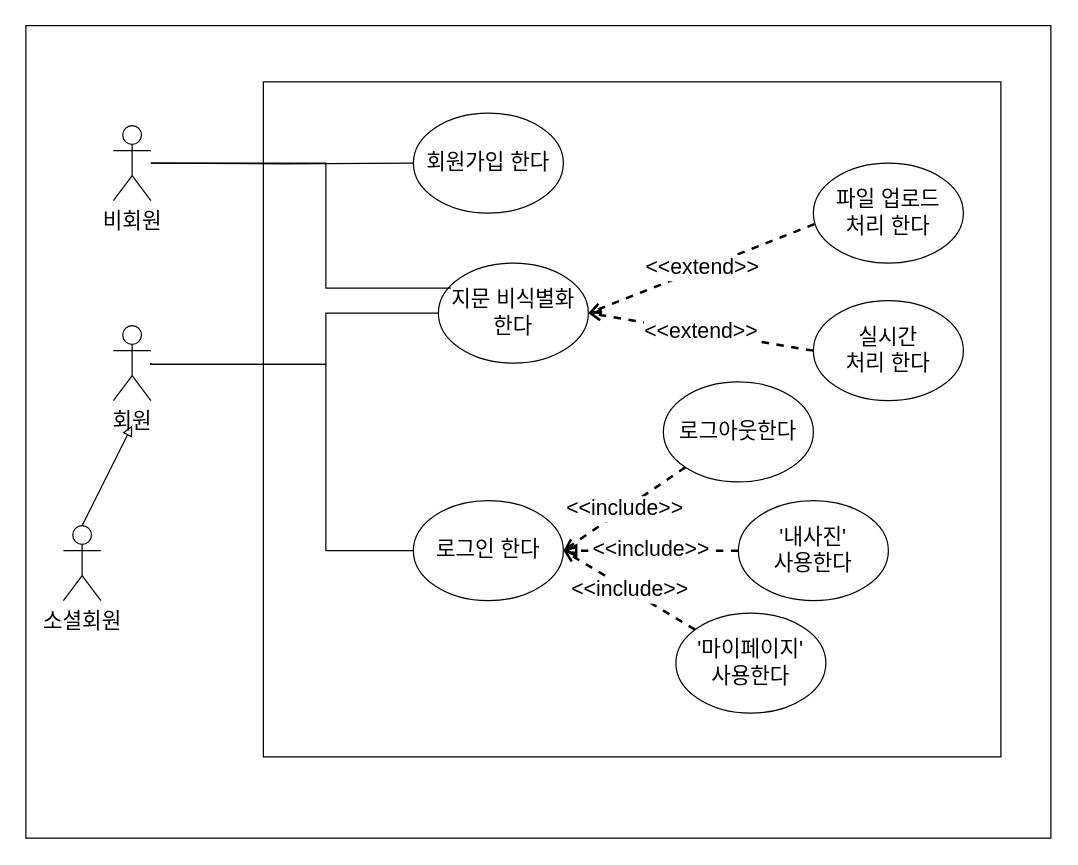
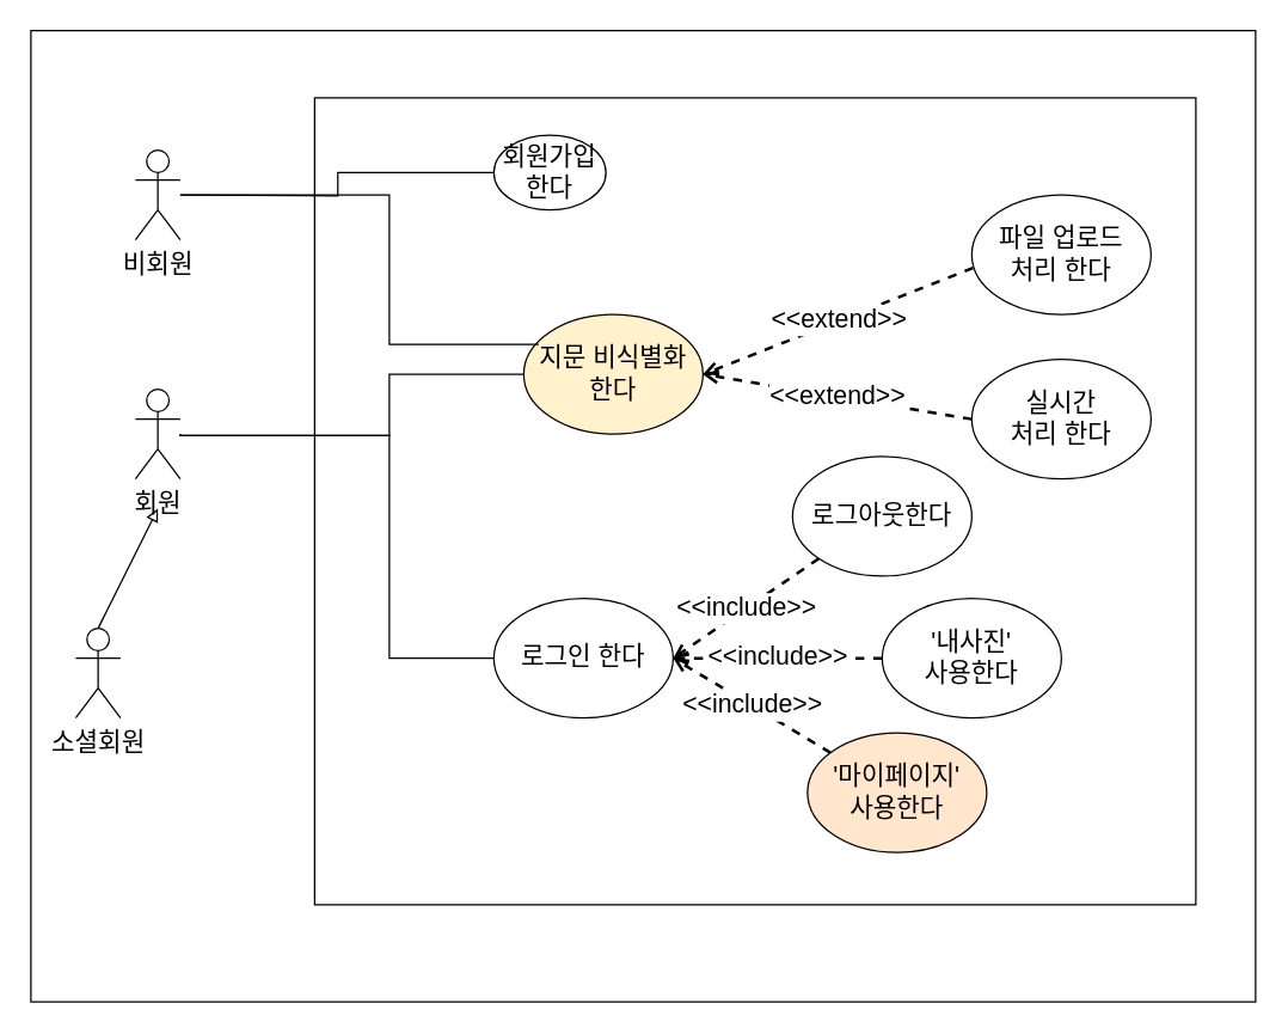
  <mxCell id="0" />
  <mxCell id="1" parent="0" />
  <mxCell id="2" value="" style="rounded=0;whiteSpace=wrap;html=1;fontSize=17;" parent="1" vertex="1"><mxGeometry x="20" width="820" height="650" as="geometry" y="20" /></mxCell>
  <mxCell id="3" value="" style="rounded=0;whiteSpace=wrap;html=1;fontSize=17;" parent="1" vertex="1"><mxGeometry x="210" y="65" width="590" height="540" as="geometry" /></mxCell>
  <mxCell id="4" style="edgeStyle=orthogonalEdgeStyle;rounded=0;orthogonalLoop=1;jettySize=auto;html=1;endArrow=none;endFill=0;fontSize=17;" parent="1" target="9" edge="1"><mxGeometry relative="1" as="geometry"><mxPoint x="120" y="130" as="sourcePoint" /></mxGeometry></mxCell>
  <mxCell id="5" value="비회원" style="shape=umlActor;verticalLabelPosition=bottom;verticalAlign=top;html=1;outlineConnect=0;fontSize=17;" parent="1" vertex="1"><mxGeometry x="90" y="100" width="30" height="60" as="geometry" /></mxCell>
  <mxCell id="6" value="로그인 한다" style="ellipse;whiteSpace=wrap;html=1;fontSize=17;" parent="1" vertex="1"><mxGeometry x="330" y="400" width="120" height="80" as="geometry" /></mxCell>
  <mxCell id="7" style="edgeStyle=orthogonalEdgeStyle;rounded=0;orthogonalLoop=1;jettySize=auto;html=1;horizontal=1;endArrow=none;endFill=0;fontSize=17;entryX=0;entryY=0.5;entryDx=0;entryDy=0;" parent="1" target="14" edge="1"><mxGeometry relative="1" as="geometry"><mxPoint x="120" y="290" as="sourcePoint" /><Array as="points"><mxPoint x="120" y="291" /><mxPoint x="260" y="291" /><mxPoint x="260" y="250" /></Array></mxGeometry></mxCell>
  <mxCell id="8" value="회원" style="shape=umlActor;verticalLabelPosition=bottom;verticalAlign=top;html=1;outlineConnect=0;fontSize=17;" parent="1" vertex="1"><mxGeometry x="90" y="260" width="30" height="60" as="geometry" /></mxCell>
- <mxCell id="9" value="회원가입 한다" style="ellipse;whiteSpace=wrap;html=1;fontSize=17;" parent="1" vertex="1"><mxGeometry x="330" y="90" width="120" height="80" as="geometry" /></mxCell>
- <mxCell id="10" value="'마이페이지'&lt;br&gt;사용한다" style="ellipse;whiteSpace=wrap;html=1;fontSize=17;" parent="1" vertex="1"><mxGeometry x="540" y="490" width="120" height="80" as="geometry" /></mxCell>
+ <mxCell id="9" value="회원가입 한다" style="ellipse;whiteSpace=wrap;html=1;fontSize=17;" parent="1" vertex="1"><mxGeometry x="330" y="90" width="75" height="50" as="geometry" /></mxCell>
+ <mxCell id="10" value="'마이페이지'&lt;br&gt;사용한다" style="ellipse;whiteSpace=wrap;html=1;fontSize=17;fillColor=#ffe6cc;" parent="1" vertex="1"><mxGeometry x="540" y="490" width="120" height="80" as="geometry" /></mxCell>
  <mxCell id="11" value="'내사진'&lt;br&gt;사용한다" style="ellipse;whiteSpace=wrap;html=1;fontSize=17;" parent="1" vertex="1"><mxGeometry x="590" y="400" width="120" height="80" as="geometry" /></mxCell>
  <mxCell id="12" value="파일 업로드&lt;br&gt;처리 한다" style="ellipse;whiteSpace=wrap;html=1;fontSize=17;" parent="1" vertex="1"><mxGeometry x="650" y="130" width="120" height="80" as="geometry" /></mxCell>
  <mxCell id="13" value="실시간&lt;br&gt;처리 한다" style="ellipse;whiteSpace=wrap;html=1;fontSize=17;" parent="1" vertex="1"><mxGeometry x="650" y="240" width="120" height="80" as="geometry" /></mxCell>
- <mxCell id="14" value="지문 비식별화&lt;br&gt;한다" style="ellipse;whiteSpace=wrap;html=1;fontSize=17;" parent="1" vertex="1"><mxGeometry x="350" y="210" width="120" height="80" as="geometry" /></mxCell>
+ <mxCell id="14" value="지문 비식별화&lt;br&gt;한다" style="ellipse;whiteSpace=wrap;html=1;fontSize=17;fillColor=#fff2cc;" parent="1" vertex="1"><mxGeometry x="350" y="210" width="120" height="80" as="geometry" /></mxCell>
  <mxCell id="15" value="소셜회원" style="shape=umlActor;verticalLabelPosition=bottom;verticalAlign=top;html=1;outlineConnect=0;fontSize=17;" parent="1" vertex="1"><mxGeometry x="50" y="420" width="30" height="60" as="geometry" /></mxCell>
  <mxCell id="16" style="edgeStyle=orthogonalEdgeStyle;rounded=0;orthogonalLoop=1;jettySize=auto;html=1;startArrow=none;startFill=0;endArrow=none;endFill=0;entryX=0;entryY=0.5;entryDx=0;entryDy=0;fontSize=17;" parent="1" target="6" edge="1"><mxGeometry relative="1" as="geometry"><mxPoint x="120" y="290" as="sourcePoint" /><mxPoint x="400" y="410" as="targetPoint" /><Array as="points"><mxPoint x="120" y="291" /><mxPoint x="260" y="291" /><mxPoint x="260" y="440" /></Array></mxGeometry></mxCell>
  <mxCell id="17" value="&amp;lt;&amp;lt;extend&amp;gt;&amp;gt;" style="endArrow=open;dashed=1;html=1;strokeWidth=2;rounded=0;entryX=1;entryY=0.5;entryDx=0;entryDy=0;startArrow=none;startFill=0;endFill=0;exitX=0;exitY=0.5;exitDx=0;exitDy=0;fontSize=17;" parent="1" source="13" target="14" edge="1"><mxGeometry width="50" height="50" relative="1" as="geometry"><mxPoint x="442.56" y="348.4" as="sourcePoint" /><mxPoint x="419.56" y="320.4" as="targetPoint" /></mxGeometry></mxCell>
  <mxCell id="18" value="&amp;lt;&amp;lt;extend&amp;gt;&amp;gt;" style="endArrow=open;dashed=1;html=1;strokeWidth=2;rounded=0;startArrow=none;startFill=0;endFill=0;exitX=0.007;exitY=0.61;exitDx=0;exitDy=0;fontSize=17;exitPerimeter=0;" parent="1" source="12" edge="1"><mxGeometry width="50" height="50" relative="1" as="geometry"><mxPoint x="630" y="330" as="sourcePoint" /><mxPoint x="470" y="250" as="targetPoint" /></mxGeometry></mxCell>
  <mxCell id="19" value="" style="endArrow=none;html=1;rounded=0;entryX=0.083;entryY=0.25;entryDx=0;entryDy=0;fontSize=17;entryPerimeter=0;" parent="1" source="5" target="14" edge="1"><mxGeometry width="50" height="50" relative="1" as="geometry"><mxPoint x="410" y="360" as="sourcePoint" /><mxPoint x="460" y="310" as="targetPoint" /><Array as="points"><mxPoint x="260" y="130" /><mxPoint x="260" y="190" /><mxPoint x="260" y="230" /></Array></mxGeometry></mxCell>
  <mxCell id="20" value="" style="endArrow=block;html=1;rounded=0;exitX=0.5;exitY=0;exitDx=0;exitDy=0;exitPerimeter=0;endFill=0;fontSize=17;" parent="1" source="15" edge="1"><mxGeometry width="50" height="50" relative="1" as="geometry"><mxPoint x="410" y="440" as="sourcePoint" /><mxPoint x="105" y="340" as="targetPoint" /></mxGeometry></mxCell>
- <mxCell id="21" value="&amp;lt;&amp;lt;include&amp;gt;&amp;gt;" style="endArrow=block;dashed=1;html=1;strokeWidth=2;rounded=0;startArrow=none;startFill=0;endFill=0;exitX=0;exitY=0.5;exitDx=0;exitDy=0;fontSize=17;" parent="1" source="11" target="6" edge="1"><mxGeometry width="50" height="50" relative="1" as="geometry"><mxPoint x="660" y="300" as="sourcePoint" /><mxPoint x="450" y="440" as="targetPoint" /></mxGeometry></mxCell>
+ <mxCell id="21" value="&amp;lt;&amp;lt;include&amp;gt;&amp;gt;" style="endArrow=open;dashed=1;html=1;strokeWidth=2;rounded=0;startArrow=none;startFill=0;endFill=0;exitX=0;exitY=0.5;exitDx=0;exitDy=0;fontSize=17;" parent="1" source="11" target="6" edge="1"><mxGeometry width="50" height="50" relative="1" as="geometry"><mxPoint x="660" y="300" as="sourcePoint" /><mxPoint x="450" y="440" as="targetPoint" /></mxGeometry></mxCell>
  <mxCell id="22" value="&amp;lt;&amp;lt;include&amp;gt;&amp;gt;" style="endArrow=open;dashed=1;html=1;strokeWidth=2;rounded=0;startArrow=none;startFill=0;endFill=0;fontSize=17;" parent="1" source="10" edge="1"><mxGeometry width="50" height="50" relative="1" as="geometry"><mxPoint x="540" y="500" as="sourcePoint" /><mxPoint x="450" y="440" as="targetPoint" /></mxGeometry></mxCell>
  <mxCell id="23" value="로그아웃한다" style="ellipse;whiteSpace=wrap;html=1;fontSize=17;" vertex="1" parent="1"><mxGeometry x="530" y="305" width="120" height="80" as="geometry" /></mxCell>
  <mxCell id="24" value="&amp;lt;&amp;lt;include&amp;gt;&amp;gt;" style="endArrow=open;dashed=1;html=1;strokeWidth=2;rounded=0;startArrow=none;startFill=0;endFill=0;fontSize=17;exitX=0;exitY=1;exitDx=0;exitDy=0;" edge="1" parent="1" source="23"><mxGeometry width="50" height="50" relative="1" as="geometry"><mxPoint x="571" y="485" as="sourcePoint" /><mxPoint x="450" y="440" as="targetPoint" /></mxGeometry></mxCell>
